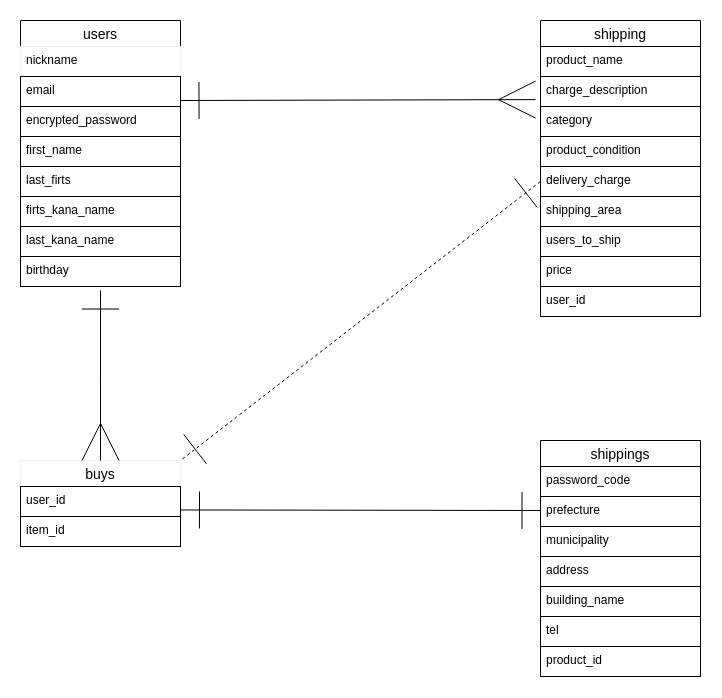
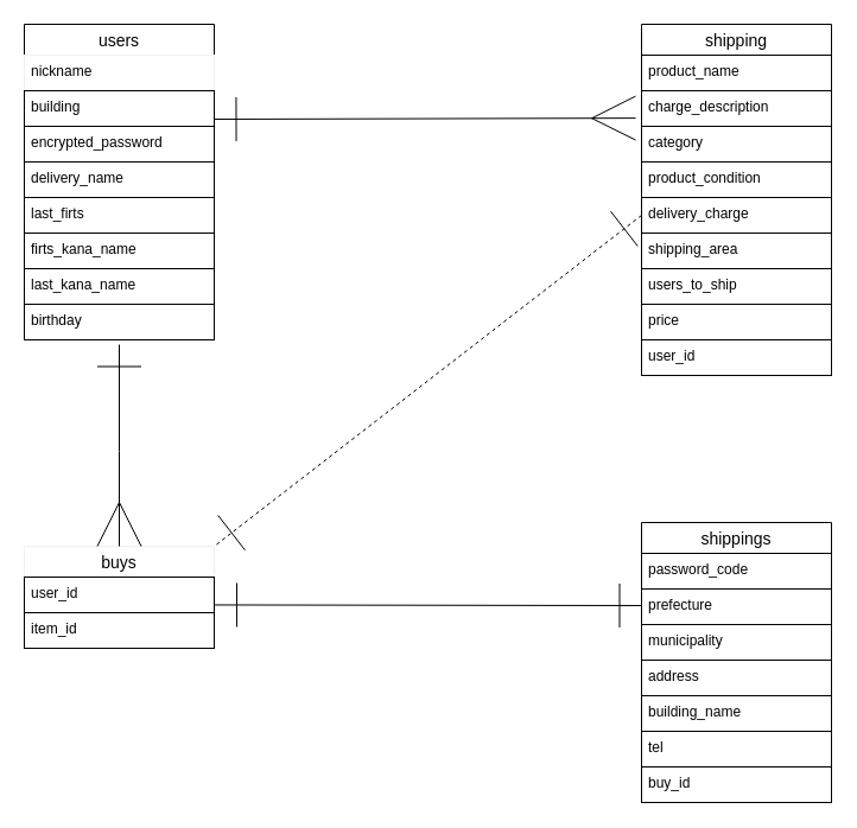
  <mxCell id="0" />
  <mxCell id="1" parent="0" />
  <mxCell id="2" value="users" style="swimlane;fontStyle=0;childLayout=stackLayout;horizontal=1;startSize=26;horizontalStack=0;resizeParent=1;resizeParentMax=0;resizeLast=0;collapsible=1;marginBottom=0;align=center;fontSize=14;fillColor=none;" vertex="1" parent="1"><mxGeometry x="20" y="20" width="160" height="266" as="geometry" /></mxCell>
  <mxCell id="3" value="nickname" style="text;strokeColor=#F0F0F0;fillColor=none;spacingLeft=4;spacingRight=4;overflow=hidden;rotatable=0;points=[[0,0.5],[1,0.5]];portConstraint=eastwest;fontSize=12;" vertex="1" parent="2"><mxGeometry y="26" width="160" height="30" as="geometry" /></mxCell>
- <mxCell id="4" value="email" style="text;strokeColor=default;fillColor=none;spacingLeft=4;spacingRight=4;overflow=hidden;rotatable=0;points=[[0,0.5],[1,0.5]];portConstraint=eastwest;fontSize=12;" vertex="1" parent="2"><mxGeometry y="56" width="160" height="30" as="geometry" /></mxCell>
+ <mxCell id="4" value="building" style="text;strokeColor=default;fillColor=none;spacingLeft=4;spacingRight=4;overflow=hidden;rotatable=0;points=[[0,0.5],[1,0.5]];portConstraint=eastwest;fontSize=12;" vertex="1" parent="2"><mxGeometry y="56" width="160" height="30" as="geometry" /></mxCell>
  <mxCell id="5" value="encrypted_password" style="text;strokeColor=default;fillColor=none;spacingLeft=4;spacingRight=4;overflow=hidden;rotatable=0;points=[[0,0.5],[1,0.5]];portConstraint=eastwest;fontSize=12;" vertex="1" parent="2"><mxGeometry y="86" width="160" height="30" as="geometry" /></mxCell>
- <mxCell id="6" value="first_name " style="text;strokeColor=default;fillColor=none;spacingLeft=4;spacingRight=4;overflow=hidden;rotatable=0;points=[[0,0.5],[1,0.5]];portConstraint=eastwest;fontSize=12;" vertex="1" parent="2"><mxGeometry y="116" width="160" height="30" as="geometry" /></mxCell>
+ <mxCell id="6" value="delivery_name " style="text;strokeColor=default;fillColor=none;spacingLeft=4;spacingRight=4;overflow=hidden;rotatable=0;points=[[0,0.5],[1,0.5]];portConstraint=eastwest;fontSize=12;" vertex="1" parent="2"><mxGeometry y="116" width="160" height="30" as="geometry" /></mxCell>
  <mxCell id="7" value="last_firts" style="text;strokeColor=default;fillColor=none;spacingLeft=4;spacingRight=4;overflow=hidden;rotatable=0;points=[[0,0.5],[1,0.5]];portConstraint=eastwest;fontSize=12;" vertex="1" parent="2"><mxGeometry y="146" width="160" height="30" as="geometry" /></mxCell>
  <mxCell id="8" value="firts_kana_name" style="text;strokeColor=default;fillColor=none;spacingLeft=4;spacingRight=4;overflow=hidden;rotatable=0;points=[[0,0.5],[1,0.5]];portConstraint=eastwest;fontSize=12;" vertex="1" parent="2"><mxGeometry y="176" width="160" height="30" as="geometry" /></mxCell>
  <mxCell id="9" value="last_kana_name" style="text;strokeColor=default;fillColor=none;spacingLeft=4;spacingRight=4;overflow=hidden;rotatable=0;points=[[0,0.5],[1,0.5]];portConstraint=eastwest;fontSize=12;" vertex="1" parent="2"><mxGeometry y="206" width="160" height="30" as="geometry" /></mxCell>
  <mxCell id="10" value="birthday" style="text;strokeColor=default;fillColor=none;spacingLeft=4;spacingRight=4;overflow=hidden;rotatable=0;points=[[0,0.5],[1,0.5]];portConstraint=eastwest;fontSize=12;" vertex="1" parent="2"><mxGeometry y="236" width="160" height="30" as="geometry" /></mxCell>
  <mxCell id="11" value="shipping" style="swimlane;fontStyle=0;childLayout=stackLayout;horizontal=1;startSize=26;horizontalStack=0;resizeParent=1;resizeParentMax=0;resizeLast=0;collapsible=1;marginBottom=0;align=center;fontSize=14;strokeColor=default;fillColor=none;" vertex="1" parent="1"><mxGeometry x="540" y="20" width="160" height="296" as="geometry" /></mxCell>
  <mxCell id="12" value="product_name" style="text;strokeColor=default;fillColor=none;spacingLeft=4;spacingRight=4;overflow=hidden;rotatable=0;points=[[0,0.5],[1,0.5]];portConstraint=eastwest;fontSize=12;" vertex="1" parent="11"><mxGeometry y="26" width="160" height="30" as="geometry" /></mxCell>
  <mxCell id="13" value="charge_description" style="text;strokeColor=none;fillColor=none;spacingLeft=4;spacingRight=4;overflow=hidden;rotatable=0;points=[[0,0.5],[1,0.5]];portConstraint=eastwest;fontSize=12;" vertex="1" parent="11"><mxGeometry y="56" width="160" height="30" as="geometry" /></mxCell>
  <mxCell id="14" value="category" style="text;strokeColor=default;fillColor=none;spacingLeft=4;spacingRight=4;overflow=hidden;rotatable=0;points=[[0,0.5],[1,0.5]];portConstraint=eastwest;fontSize=12;" vertex="1" parent="11"><mxGeometry y="86" width="160" height="30" as="geometry" /></mxCell>
  <mxCell id="15" value="product_condition" style="text;strokeColor=default;fillColor=none;spacingLeft=4;spacingRight=4;overflow=hidden;rotatable=0;points=[[0,0.5],[1,0.5]];portConstraint=eastwest;fontSize=12;" vertex="1" parent="11"><mxGeometry y="116" width="160" height="30" as="geometry" /></mxCell>
  <mxCell id="16" value="delivery_charge" style="text;strokeColor=default;fillColor=none;spacingLeft=4;spacingRight=4;overflow=hidden;rotatable=0;points=[[0,0.5],[1,0.5]];portConstraint=eastwest;fontSize=12;" vertex="1" parent="11"><mxGeometry y="146" width="160" height="30" as="geometry" /></mxCell>
  <mxCell id="17" value="shipping_area" style="text;strokeColor=default;fillColor=none;spacingLeft=4;spacingRight=4;overflow=hidden;rotatable=0;points=[[0,0.5],[1,0.5]];portConstraint=eastwest;fontSize=12;" vertex="1" parent="11"><mxGeometry y="176" width="160" height="30" as="geometry" /></mxCell>
  <mxCell id="18" value="users_to_ship" style="text;strokeColor=default;fillColor=none;spacingLeft=4;spacingRight=4;overflow=hidden;rotatable=0;points=[[0,0.5],[1,0.5]];portConstraint=eastwest;fontSize=12;" vertex="1" parent="11"><mxGeometry y="206" width="160" height="30" as="geometry" /></mxCell>
  <mxCell id="19" value="price" style="text;strokeColor=default;fillColor=none;spacingLeft=4;spacingRight=4;overflow=hidden;rotatable=0;points=[[0,0.5],[1,0.5]];portConstraint=eastwest;fontSize=12;" vertex="1" parent="11"><mxGeometry y="236" width="160" height="30" as="geometry" /></mxCell>
  <mxCell id="20" value="user_id" style="text;strokeColor=default;fillColor=none;spacingLeft=4;spacingRight=4;overflow=hidden;rotatable=0;points=[[0,0.5],[1,0.5]];portConstraint=eastwest;fontSize=12;" vertex="1" parent="11"><mxGeometry y="266" width="160" height="30" as="geometry" /></mxCell>
  <mxCell id="21" value="buys" style="swimlane;fontStyle=0;childLayout=stackLayout;horizontal=1;startSize=26;horizontalStack=0;resizeParent=1;resizeParentMax=0;resizeLast=0;collapsible=1;marginBottom=0;align=center;fontSize=14;strokeColor=#F0F0F0;fillColor=none;" vertex="1" parent="1"><mxGeometry x="20" y="460" width="160" height="86" as="geometry" /></mxCell>
  <mxCell id="22" value="user_id" style="text;strokeColor=default;fillColor=none;spacingLeft=4;spacingRight=4;overflow=hidden;rotatable=0;points=[[0,0.5],[1,0.5]];portConstraint=eastwest;fontSize=12;" vertex="1" parent="21"><mxGeometry y="26" width="160" height="30" as="geometry" /></mxCell>
  <mxCell id="23" value="item_id" style="text;strokeColor=default;fillColor=none;spacingLeft=4;spacingRight=4;overflow=hidden;rotatable=0;points=[[0,0.5],[1,0.5]];portConstraint=eastwest;fontSize=12;" vertex="1" parent="21"><mxGeometry y="56" width="160" height="30" as="geometry" /></mxCell>
  <mxCell id="24" value="" style="endArrow=ERmany;html=1;rounded=0;endFill=0;strokeWidth=1;endSize=35;entryX=-0.031;entryY=0.77;entryDx=0;entryDy=0;entryPerimeter=0;startArrow=ERone;startFill=0;startSize=35;" edge="1" parent="1" target="13"><mxGeometry relative="1" as="geometry"><mxPoint x="180" y="100" as="sourcePoint" /><mxPoint x="500" y="100" as="targetPoint" /><Array as="points" /></mxGeometry></mxCell>
  <mxCell id="25" value="" style="endArrow=ERmany;html=1;rounded=0;startSize=35;endSize=35;sourcePerimeterSpacing=0;targetPerimeterSpacing=0;strokeWidth=1;jumpSize=6;endFill=0;startArrow=ERone;startFill=0;" edge="1" parent="1"><mxGeometry relative="1" as="geometry"><mxPoint x="100" y="290" as="sourcePoint" /><mxPoint x="100" y="460" as="targetPoint" /><Array as="points"><mxPoint x="100" y="380" /></Array></mxGeometry></mxCell>
  <mxCell id="26" value="shippings" style="swimlane;fontStyle=0;childLayout=stackLayout;horizontal=1;startSize=26;horizontalStack=0;resizeParent=1;resizeParentMax=0;resizeLast=0;collapsible=1;marginBottom=0;align=center;fontSize=14;strokeColor=default;fillColor=none;" vertex="1" parent="1"><mxGeometry x="540" y="440" width="160" height="236" as="geometry" /></mxCell>
  <mxCell id="27" value="password_code" style="text;strokeColor=default;fillColor=none;spacingLeft=4;spacingRight=4;overflow=hidden;rotatable=0;points=[[0,0.5],[1,0.5]];portConstraint=eastwest;fontSize=12;" vertex="1" parent="26"><mxGeometry y="26" width="160" height="30" as="geometry" /></mxCell>
  <mxCell id="28" value="prefecture" style="text;strokeColor=default;fillColor=none;spacingLeft=4;spacingRight=4;overflow=hidden;rotatable=0;points=[[0,0.5],[1,0.5]];portConstraint=eastwest;fontSize=12;" vertex="1" parent="26"><mxGeometry y="56" width="160" height="30" as="geometry" /></mxCell>
  <mxCell id="29" value="municipality" style="text;strokeColor=default;fillColor=none;spacingLeft=4;spacingRight=4;overflow=hidden;rotatable=0;points=[[0,0.5],[1,0.5]];portConstraint=eastwest;fontSize=12;" vertex="1" parent="26"><mxGeometry y="86" width="160" height="30" as="geometry" /></mxCell>
  <mxCell id="30" value="address" style="text;strokeColor=default;fillColor=none;spacingLeft=4;spacingRight=4;overflow=hidden;rotatable=0;points=[[0,0.5],[1,0.5]];portConstraint=eastwest;fontSize=12;" vertex="1" parent="26"><mxGeometry y="116" width="160" height="30" as="geometry" /></mxCell>
  <mxCell id="31" value="building_name" style="text;strokeColor=default;fillColor=none;spacingLeft=4;spacingRight=4;overflow=hidden;rotatable=0;points=[[0,0.5],[1,0.5]];portConstraint=eastwest;fontSize=12;" vertex="1" parent="26"><mxGeometry y="146" width="160" height="30" as="geometry" /></mxCell>
  <mxCell id="32" value="tel" style="text;strokeColor=default;fillColor=none;spacingLeft=4;spacingRight=4;overflow=hidden;rotatable=0;points=[[0,0.5],[1,0.5]];portConstraint=eastwest;fontSize=12;" vertex="1" parent="26"><mxGeometry y="176" width="160" height="30" as="geometry" /></mxCell>
- <mxCell id="33" value="product_id" style="text;strokeColor=default;fillColor=none;spacingLeft=4;spacingRight=4;overflow=hidden;rotatable=0;points=[[0,0.5],[1,0.5]];portConstraint=eastwest;fontSize=12;" vertex="1" parent="26"><mxGeometry y="206" width="160" height="30" as="geometry" /></mxCell>
+ <mxCell id="33" value="buy_id" style="text;strokeColor=default;fillColor=none;spacingLeft=4;spacingRight=4;overflow=hidden;rotatable=0;points=[[0,0.5],[1,0.5]];portConstraint=eastwest;fontSize=12;" vertex="1" parent="26"><mxGeometry y="206" width="160" height="30" as="geometry" /></mxCell>
  <mxCell id="34" value="" style="endArrow=ERone;html=1;rounded=0;endSize=35;strokeWidth=1;endFill=0;startSize=35;jumpSize=6;targetPerimeterSpacing=0;sourcePerimeterSpacing=0;startArrow=ERone;startFill=0;entryX=1.003;entryY=0.782;entryDx=0;entryDy=0;entryPerimeter=0;" edge="1" parent="1" target="22"><mxGeometry relative="1" as="geometry"><mxPoint x="540" y="510" as="sourcePoint" /><mxPoint x="200" y="510" as="targetPoint" /><Array as="points" /></mxGeometry></mxCell>
  <mxCell id="35" value="" style="endArrow=ERone;html=1;rounded=0;endFill=0;strokeWidth=1;endSize=35;entryX=1;entryY=0;entryDx=0;entryDy=0;startArrow=ERone;startFill=0;startSize=35;exitX=0;exitY=0.5;exitDx=0;exitDy=0;dashed=1;" edge="1" parent="1" source="16" target="21"><mxGeometry relative="1" as="geometry"><mxPoint x="450" y="180" as="sourcePoint" /><mxPoint x="520" y="280" as="targetPoint" /><Array as="points" /></mxGeometry></mxCell>
